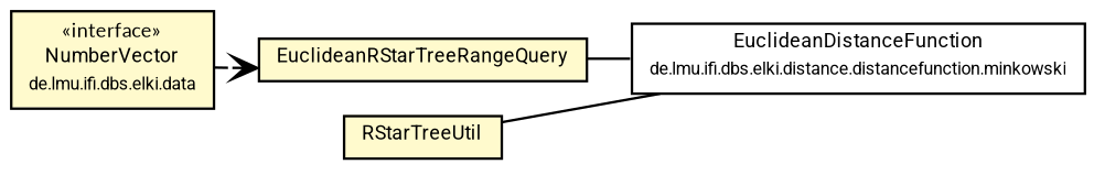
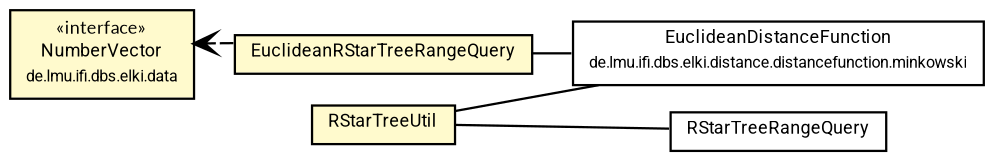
  digraph {
    fontname=Lato
    nodesep=0.15
    rankdir=LR
    ranksep=0.25
    node [fontcolor=black fontname=Lato fontsize=8 margin=0 shape=plaintext]
    edge [arrowhead=none color=black fontname=Lato fontsize=7 labelfontname=Roboto labelfontsize=7 weight=2]
    n1 [height=0 label=<<table title="de.lmu.ifi.dbs.elki.data.NumberVector" border="0" cellborder="1" cellspacing="0" cellpadding="2" bgcolor="LemonChiffon" href="../../../../../data/NumberVector.html" target="_parent"> 		<tr><td><table border="0" cellspacing="0" cellpadding="1"> 		<tr><td align="center" balign="center"> &#171;interface&#187; </td></tr> 		<tr><td align="center" balign="center"> <font face="Roboto">NumberVector</font> </td></tr> 		<tr><td align="center" balign="center"> <font face="Roboto" point-size="7.0">de.lmu.ifi.dbs.elki.data</font> </td></tr> 		</table></td></tr> 		</table>> width=0]
    n2 [height=0 label=<<table title="de.lmu.ifi.dbs.elki.distance.distancefunction.minkowski.EuclideanDistanceFunction" border="0" cellborder="1" cellspacing="0" cellpadding="2" href="../../../../../distance/distancefunction/minkowski/EuclideanDistanceFunction.html" target="_parent"> 		<tr><td><table border="0" cellspacing="0" cellpadding="1"> 		<tr><td align="center" balign="center"> <font face="Roboto">EuclideanDistanceFunction</font> </td></tr> 		<tr><td align="center" balign="center"> <font face="Roboto" point-size="7.0">de.lmu.ifi.dbs.elki.distance.distancefunction.minkowski</font> </td></tr> 		</table></td></tr> 		</table>> width=0]
    n3 [height=0 label=<<table title="de.lmu.ifi.dbs.elki.index.tree.spatial.rstarvariants.query.RStarTreeUtil" border="0" cellborder="1" cellspacing="0" cellpadding="2" bgcolor="LemonChiffon" href="RStarTreeUtil.html" target="_parent"> 		<tr><td><table border="0" cellspacing="0" cellpadding="1"> 		<tr><td align="center" balign="center"> <font face="Roboto">RStarTreeUtil</font> </td></tr> 		</table></td></tr> 		</table>> width=0]
+   n4 [height=0 label=<<table title="de.lmu.ifi.dbs.elki.index.tree.spatial.rstarvariants.query.RStarTreeRangeQuery" border="0" cellborder="1" cellspacing="0" cellpadding="2" href="RStarTreeRangeQuery.html" target="_parent"> 		<tr><td><table border="0" cellspacing="0" cellpadding="1"> 		<tr><td align="center" balign="center"> <font face="Roboto">RStarTreeRangeQuery</font> </td></tr> 		</table></td></tr> 		</table>> width=0]
    n5 [height=0 label=<<table title="de.lmu.ifi.dbs.elki.index.tree.spatial.rstarvariants.query.EuclideanRStarTreeRangeQuery" border="0" cellborder="1" cellspacing="0" cellpadding="2" bgcolor="lemonChiffon" href="EuclideanRStarTreeRangeQuery.html" target="_parent"> 		<tr><td><table border="0" cellspacing="0" cellpadding="1"> 		<tr><td align="center" balign="center"> <font face="Roboto">EuclideanRStarTreeRangeQuery</font> </td></tr> 		</table></td></tr> 		</table>> width=0]
    n3 -> n2
-   n1 -> n5 [arrowhead=open style=dashed weight=0]
+   n3 -> n4
+   n5 -> n1 [arrowhead=open style=dashed weight=0]
    n5 -> n2
  }
